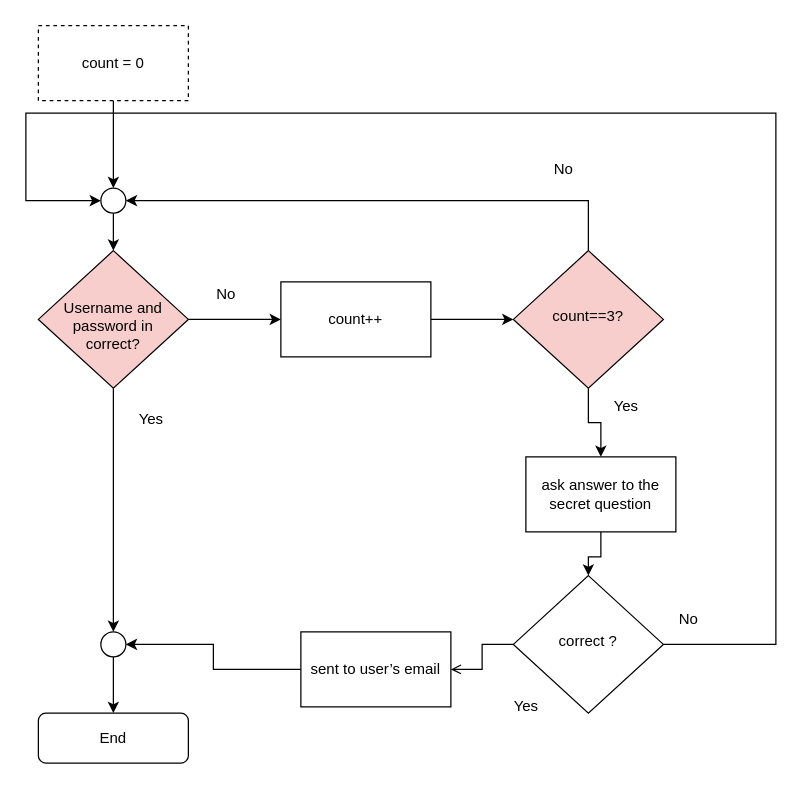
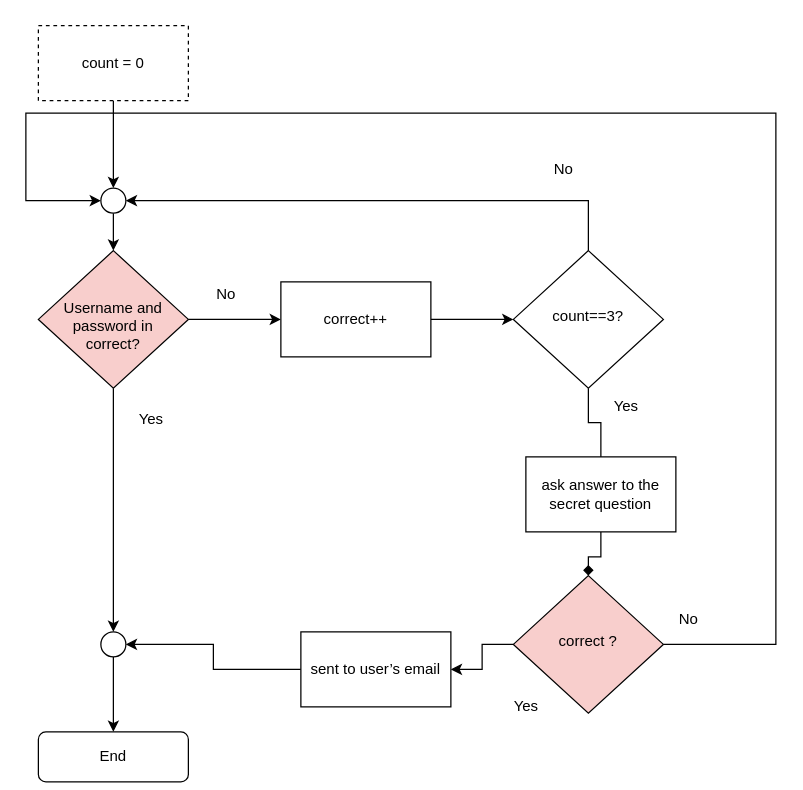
  <mxCell id="0" />
  <mxCell id="1" parent="0" />
  <mxCell id="2" style="edgeStyle=orthogonalEdgeStyle;rounded=0;orthogonalLoop=1;jettySize=auto;html=1;entryX=0.5;entryY=0;entryDx=0;entryDy=0;entryPerimeter=0;" edge="1" parent="1" source="4" target="7"><mxGeometry relative="1" as="geometry" /></mxCell>
  <mxCell id="3" style="edgeStyle=orthogonalEdgeStyle;rounded=0;orthogonalLoop=1;jettySize=auto;html=1;entryX=0;entryY=0.5;entryDx=0;entryDy=0;" edge="1" parent="1" source="4" target="10"><mxGeometry relative="1" as="geometry" /></mxCell>
  <mxCell id="4" value="&lt;div style=&quot;&quot;&gt;&lt;span style=&quot;background-color: initial;&quot;&gt;&lt;br&gt;Username and password in correct?&lt;/span&gt;&lt;/div&gt;" style="rhombus;whiteSpace=wrap;html=1;shadow=0;fontFamily=Helvetica;fontSize=12;align=center;strokeWidth=1;spacing=6;spacingTop=-4;fillColor=#f8cecc;" parent="1" vertex="1"><mxGeometry x="30" y="200" width="120" height="110" as="geometry" /></mxCell>
- <mxCell id="5" value="End" style="rounded=1;whiteSpace=wrap;html=1;fontSize=12;glass=0;strokeWidth=1;shadow=0;" vertex="1" parent="1"><mxGeometry x="30" y="570" width="120" height="40" as="geometry" /></mxCell>
+ <mxCell id="5" value="End" style="rounded=1;whiteSpace=wrap;html=1;fontSize=12;glass=0;strokeWidth=1;shadow=0;" vertex="1" parent="1"><mxGeometry x="30" y="585" width="120" height="40" as="geometry" /></mxCell>
  <mxCell id="6" value="" style="edgeStyle=orthogonalEdgeStyle;rounded=0;orthogonalLoop=1;jettySize=auto;html=1;" edge="1" parent="1" source="7" target="5"><mxGeometry relative="1" as="geometry" /></mxCell>
  <mxCell id="7" value="" style="verticalLabelPosition=bottom;verticalAlign=top;html=1;shape=mxgraph.flowchart.on-page_reference;" vertex="1" parent="1"><mxGeometry x="80" y="505" width="20" height="20" as="geometry" /></mxCell>
  <mxCell id="8" value="Yes&lt;br&gt;" style="text;html=1;align=center;verticalAlign=middle;resizable=0;points=[];autosize=1;strokeColor=none;fillColor=none;" vertex="1" parent="1"><mxGeometry x="100" y="320" width="40" height="30" as="geometry" /></mxCell>
  <mxCell id="9" style="edgeStyle=orthogonalEdgeStyle;rounded=0;orthogonalLoop=1;jettySize=auto;html=1;entryX=0;entryY=0.5;entryDx=0;entryDy=0;" edge="1" parent="1" source="10" target="16"><mxGeometry relative="1" as="geometry" /></mxCell>
- <mxCell id="10" value="count++" style="rounded=0;whiteSpace=wrap;html=1;" vertex="1" parent="1"><mxGeometry x="224" y="225" width="120" height="60" as="geometry" /></mxCell>
+ <mxCell id="10" value="correct++" style="rounded=0;whiteSpace=wrap;html=1;" vertex="1" parent="1"><mxGeometry x="224" y="225" width="120" height="60" as="geometry" /></mxCell>
  <mxCell id="11" value="No" style="text;html=1;align=center;verticalAlign=middle;resizable=0;points=[];autosize=1;strokeColor=none;fillColor=none;" vertex="1" parent="1"><mxGeometry x="160" y="220" width="40" height="30" as="geometry" /></mxCell>
  <mxCell id="12" style="edgeStyle=orthogonalEdgeStyle;rounded=0;orthogonalLoop=1;jettySize=auto;html=1;entryX=0.5;entryY=0;entryDx=0;entryDy=0;entryPerimeter=0;" edge="1" parent="1" source="13" target="18"><mxGeometry relative="1" as="geometry" /></mxCell>
  <mxCell id="13" value="count = 0" style="rounded=0;whiteSpace=wrap;html=1;dashed=1;" vertex="1" parent="1"><mxGeometry x="30" y="20" width="120" height="60" as="geometry" /></mxCell>
  <mxCell id="14" style="edgeStyle=orthogonalEdgeStyle;rounded=0;orthogonalLoop=1;jettySize=auto;html=1;entryX=1;entryY=0.5;entryDx=0;entryDy=0;entryPerimeter=0;" edge="1" parent="1" source="16" target="18"><mxGeometry relative="1" as="geometry"><Array as="points"><mxPoint x="470" y="160" /></Array></mxGeometry></mxCell>
- <mxCell id="15" style="edgeStyle=orthogonalEdgeStyle;rounded=0;orthogonalLoop=1;jettySize=auto;html=1;entryX=0.5;entryY=0;entryDx=0;entryDy=0;" edge="1" parent="1" source="16" target="21"><mxGeometry relative="1" as="geometry" /></mxCell>
- <mxCell id="16" value="&lt;div style=&quot;&quot;&gt;count==3?&lt;/div&gt;" style="rhombus;whiteSpace=wrap;html=1;shadow=0;fontFamily=Helvetica;fontSize=12;align=center;strokeWidth=1;spacing=6;spacingTop=-4;fillColor=#f8cecc;" vertex="1" parent="1"><mxGeometry x="410" y="200" width="120" height="110" as="geometry" /></mxCell>
+ <mxCell id="15" style="edgeStyle=orthogonalEdgeStyle;rounded=0;orthogonalLoop=1;jettySize=auto;html=1;entryX=0.5;entryY=0;entryDx=0;entryDy=0;endArrow=none;" edge="1" parent="1" source="16" target="21"><mxGeometry relative="1" as="geometry" /></mxCell>
+ <mxCell id="16" value="&lt;div style=&quot;&quot;&gt;count==3?&lt;/div&gt;" style="rhombus;whiteSpace=wrap;html=1;shadow=0;fontFamily=Helvetica;fontSize=12;align=center;strokeWidth=1;spacing=6;spacingTop=-4;" vertex="1" parent="1"><mxGeometry x="410" y="200" width="120" height="110" as="geometry" /></mxCell>
  <mxCell id="17" style="edgeStyle=orthogonalEdgeStyle;rounded=0;orthogonalLoop=1;jettySize=auto;html=1;exitX=0.5;exitY=1;exitDx=0;exitDy=0;exitPerimeter=0;entryX=0.5;entryY=0;entryDx=0;entryDy=0;" edge="1" parent="1" source="18" target="4"><mxGeometry relative="1" as="geometry" /></mxCell>
  <mxCell id="18" value="" style="verticalLabelPosition=bottom;verticalAlign=top;html=1;shape=mxgraph.flowchart.on-page_reference;" vertex="1" parent="1"><mxGeometry x="80" y="150" width="20" height="20" as="geometry" /></mxCell>
  <mxCell id="19" value="No" style="text;html=1;align=center;verticalAlign=middle;resizable=0;points=[];autosize=1;strokeColor=none;fillColor=none;" vertex="1" parent="1"><mxGeometry x="430" y="120" width="40" height="30" as="geometry" /></mxCell>
- <mxCell id="20" style="edgeStyle=orthogonalEdgeStyle;rounded=0;orthogonalLoop=1;jettySize=auto;html=1;entryX=0.5;entryY=0;entryDx=0;entryDy=0;" edge="1" parent="1" source="21" target="25"><mxGeometry relative="1" as="geometry" /></mxCell>
+ <mxCell id="20" style="edgeStyle=orthogonalEdgeStyle;rounded=0;orthogonalLoop=1;jettySize=auto;html=1;entryX=0.5;entryY=0;entryDx=0;entryDy=0;endArrow=diamond;" edge="1" parent="1" source="21" target="25"><mxGeometry relative="1" as="geometry" /></mxCell>
  <mxCell id="21" value="ask answer to the secret question" style="rounded=0;whiteSpace=wrap;html=1;" vertex="1" parent="1"><mxGeometry x="420" y="365" width="120" height="60" as="geometry" /></mxCell>
  <mxCell id="22" value="Yes&lt;br&gt;" style="text;html=1;align=center;verticalAlign=middle;resizable=0;points=[];autosize=1;strokeColor=none;fillColor=none;" vertex="1" parent="1"><mxGeometry x="480" y="310" width="40" height="30" as="geometry" /></mxCell>
  <mxCell id="23" style="edgeStyle=orthogonalEdgeStyle;rounded=0;orthogonalLoop=1;jettySize=auto;html=1;entryX=0;entryY=0.5;entryDx=0;entryDy=0;entryPerimeter=0;" edge="1" parent="1" source="25" target="18"><mxGeometry relative="1" as="geometry"><Array as="points"><mxPoint x="620" y="515" /><mxPoint x="620" y="90" /><mxPoint x="20" y="90" /><mxPoint x="20" y="160" /></Array></mxGeometry></mxCell>
- <mxCell id="24" value="" style="edgeStyle=orthogonalEdgeStyle;rounded=0;orthogonalLoop=1;jettySize=auto;html=1;endArrow=open;" edge="1" parent="1" source="25" target="29"><mxGeometry relative="1" as="geometry" /></mxCell>
- <mxCell id="25" value="correct ?" style="rhombus;whiteSpace=wrap;html=1;shadow=0;fontFamily=Helvetica;fontSize=12;align=center;strokeWidth=1;spacing=6;spacingTop=-4;" vertex="1" parent="1"><mxGeometry x="410" y="460" width="120" height="110" as="geometry" /></mxCell>
+ <mxCell id="24" value="" style="edgeStyle=orthogonalEdgeStyle;rounded=0;orthogonalLoop=1;jettySize=auto;html=1;" edge="1" parent="1" source="25" target="29"><mxGeometry relative="1" as="geometry" /></mxCell>
+ <mxCell id="25" value="correct ?" style="rhombus;whiteSpace=wrap;html=1;shadow=0;fontFamily=Helvetica;fontSize=12;align=center;strokeWidth=1;spacing=6;spacingTop=-4;fillColor=#f8cecc;" vertex="1" parent="1"><mxGeometry x="410" y="460" width="120" height="110" as="geometry" /></mxCell>
  <mxCell id="26" value="Yes&lt;br&gt;" style="text;html=1;align=center;verticalAlign=middle;resizable=0;points=[];autosize=1;strokeColor=none;fillColor=none;" vertex="1" parent="1"><mxGeometry x="400" y="550" width="40" height="30" as="geometry" /></mxCell>
  <mxCell id="27" value="No" style="text;html=1;align=center;verticalAlign=middle;resizable=0;points=[];autosize=1;strokeColor=none;fillColor=none;" vertex="1" parent="1"><mxGeometry x="530" y="480" width="40" height="30" as="geometry" /></mxCell>
  <mxCell id="28" style="edgeStyle=orthogonalEdgeStyle;rounded=0;orthogonalLoop=1;jettySize=auto;html=1;entryX=1;entryY=0.5;entryDx=0;entryDy=0;entryPerimeter=0;" edge="1" parent="1" source="29" target="7"><mxGeometry relative="1" as="geometry" /></mxCell>
  <mxCell id="29" value="sent to user’s email" style="rounded=0;whiteSpace=wrap;html=1;" vertex="1" parent="1"><mxGeometry x="240" y="505" width="120" height="60" as="geometry" /></mxCell>
